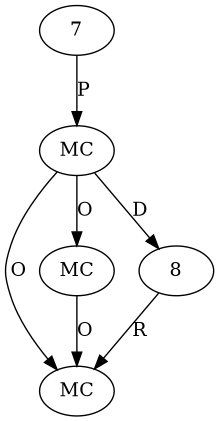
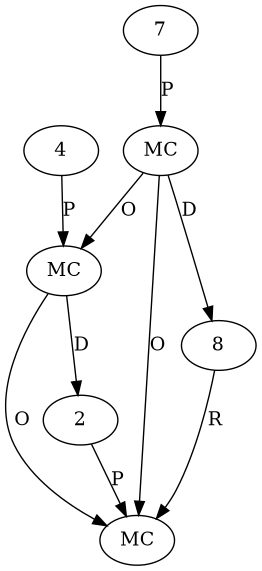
  digraph {
    node [t=Fraction]
    n1 [l=901 label=MC s="add()"]
+   2 [n=f2]
    n3 [l=900 label=MC s="getFraction()"]
+   4 [t=int v=3]
    n5 [label=8 n=f1]
    n6 [l=899 label=MC s="getFraction()"]
    7 [t=int v=3]
+   2 -> n1 [label=P]
    n3 -> n1 [label=O]
+   n3 -> 2 [label=D]
+   4 -> n3 [label=P]
    n5 -> n1 [label=R]
    n6 -> n1 [label=O]
    n6 -> n3 [label=O]
    n6 -> n5 [label=D]
    7 -> n6 [label=P]
  }
